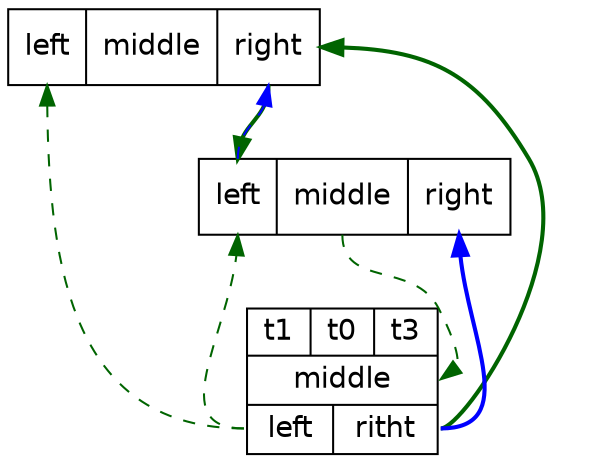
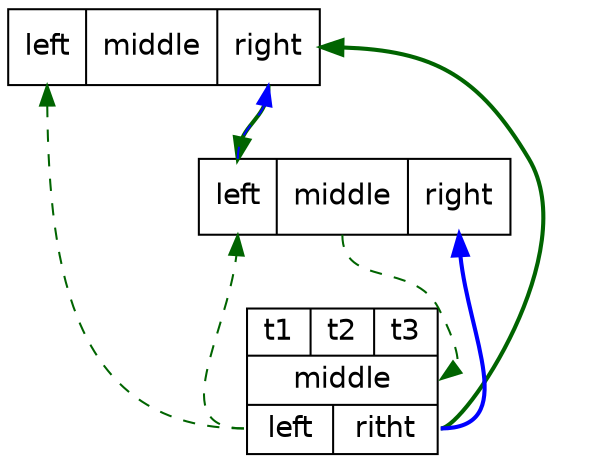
  digraph {
    fontname="DejaVu Sans"
    node [shape=record fontname="DejaVu Sans"]
    edge [headport=left tailport=right color=darkgreen style=dashed fontname="DejaVu Sans"]
    n1 [label="<left> left|<middle> middle|<right> right"]
    n2 [label="<left> left|<middle> middle|<right> right"]
-   n3 [label="{{t1|t0|t3}|<middle>middle|{<left>left|<right>ritht}}"]
+   n3 [label="{{t1|t2|t3}|<middle>middle|{<left>left|<right>ritht}}"]
    n1 -> n2 [style=bold]
    n2 -> n1 [headport=right tailport=left color=blue]
    n2 -> n3 [headport=middle tailport=middle]
    n3 -> n1 [headport=right style=bold]
    n3 -> n1 [tailport=left]
    n3 -> n2 [headport=right color=blue style=bold]
    n3 -> n2 [tailport=left]
  }
